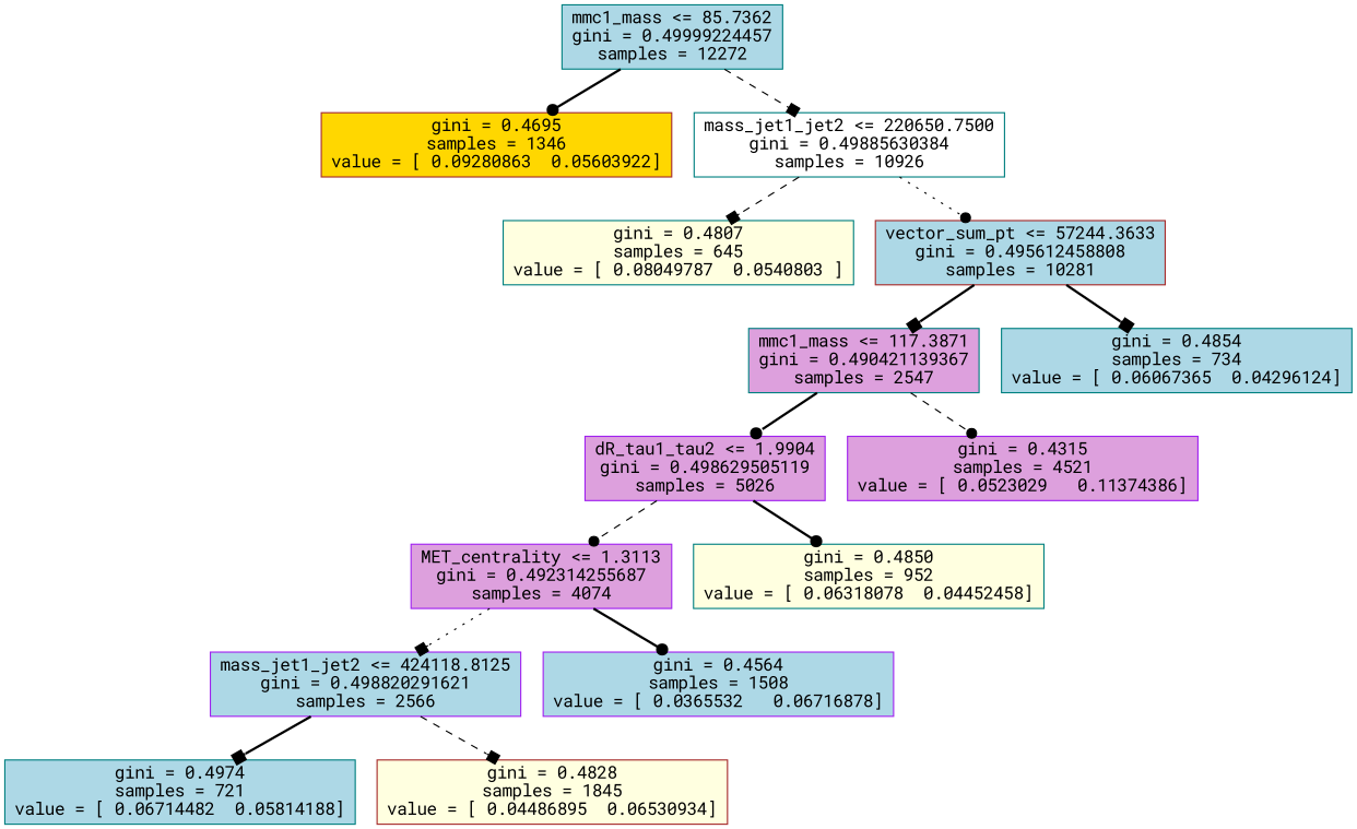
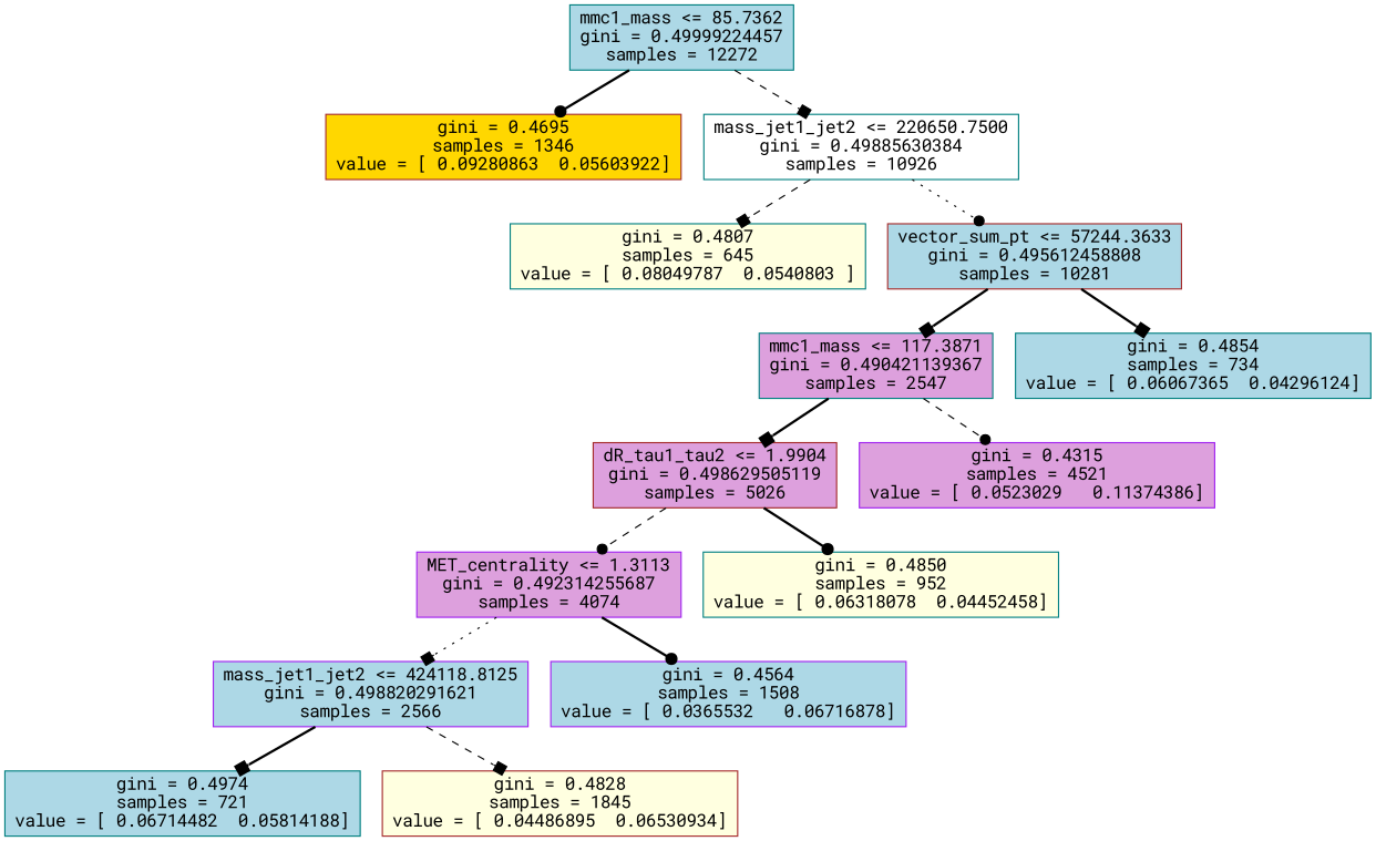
  digraph {
    fontname="Roboto Mono"
    node [color=teal fillcolor=lightblue fontname="Roboto Mono" shape=box style=filled]
    edge [arrowhead=box fontname="Roboto Mono" style=bold]
    n1 [label="mmc1_mass <= 85.7362\ngini = 0.49999224457\nsamples = 12272"]
    n2 [color=brown fillcolor=gold label="gini = 0.4695\nsamples = 1346\nvalue = [ 0.09280863  0.05603922]"]
    n3 [fillcolor=white label="mass_jet1_jet2 <= 220650.7500\ngini = 0.49885630384\nsamples = 10926"]
    n4 [fillcolor=lightyellow label="gini = 0.4807\nsamples = 645\nvalue = [ 0.08049787  0.0540803 ]"]
    n5 [color=brown label="vector_sum_pt <= 57244.3633\ngini = 0.495612458808\nsamples = 10281"]
    n6 [fillcolor=plum label="mmc1_mass <= 117.3871\ngini = 0.490421139367\nsamples = 2547"]
    n7 [label="gini = 0.4854\nsamples = 734\nvalue = [ 0.06067365  0.04296124]"]
-   n8 [color=purple fillcolor=plum label="dR_tau1_tau2 <= 1.9904\ngini = 0.498629505119\nsamples = 5026"]
+   n8 [color=brown fillcolor=plum label="dR_tau1_tau2 <= 1.9904\ngini = 0.498629505119\nsamples = 5026"]
    n9 [color=purple fillcolor=plum label="gini = 0.4315\nsamples = 4521\nvalue = [ 0.0523029   0.11374386]"]
    n10 [color=purple fillcolor=plum label="MET_centrality <= 1.3113\ngini = 0.492314255687\nsamples = 4074"]
    n11 [fillcolor=lightyellow label="gini = 0.4850\nsamples = 952\nvalue = [ 0.06318078  0.04452458]"]
    n12 [color=purple label="mass_jet1_jet2 <= 424118.8125\ngini = 0.498820291621\nsamples = 2566"]
    n13 [color=purple label="gini = 0.4564\nsamples = 1508\nvalue = [ 0.0365532   0.06716878]"]
    n14 [label="gini = 0.4974\nsamples = 721\nvalue = [ 0.06714482  0.05814188]"]
    n15 [color=brown fillcolor=lightyellow label="gini = 0.4828\nsamples = 1845\nvalue = [ 0.04486895  0.06530934]"]
    n1 -> n2 [arrowhead=dot]
    n1 -> n3 [style=dashed]
    n3 -> n4 [style=dashed]
    n3 -> n5 [arrowhead=dot style=dotted]
    n5 -> n6
    n5 -> n7
-   n6 -> n8 [arrowhead=dot]
+   n6 -> n8
    n6 -> n9 [arrowhead=dot style=dashed]
    n8 -> n10 [arrowhead=dot style=dashed]
    n8 -> n11 [arrowhead=dot]
    n10 -> n12 [style=dotted]
    n10 -> n13 [arrowhead=dot]
    n12 -> n14
    n12 -> n15 [style=dashed]
  }
